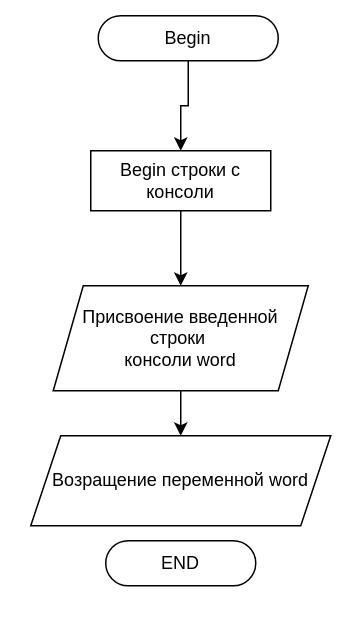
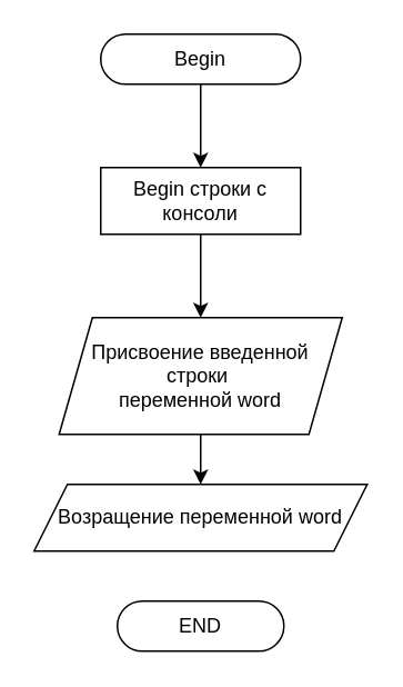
  <mxCell id="0" />
  <mxCell id="1" parent="0" />
  <mxCell id="2" style="edgeStyle=orthogonalEdgeStyle;rounded=0;orthogonalLoop=1;jettySize=auto;html=1;exitX=0.5;exitY=1;exitDx=0;exitDy=0;entryX=0.5;entryY=0;entryDx=0;entryDy=0;" edge="1" parent="1" source="3" target="5"><mxGeometry relative="1" as="geometry" /></mxCell>
- <mxCell id="3" value="Вegin" style="rounded=1;whiteSpace=wrap;html=1;arcSize=50;" vertex="1" parent="1"><mxGeometry x="65" y="10" width="120" height="30" as="geometry" /></mxCell>
+ <mxCell id="3" value="Вegin" style="rounded=1;whiteSpace=wrap;html=1;arcSize=50;" vertex="1" parent="1"><mxGeometry x="60" y="20" width="120" height="30" as="geometry" /></mxCell>
  <mxCell id="4" style="edgeStyle=orthogonalEdgeStyle;rounded=0;orthogonalLoop=1;jettySize=auto;html=1;exitX=0.5;exitY=1;exitDx=0;exitDy=0;entryX=0.5;entryY=0;entryDx=0;entryDy=0;" edge="1" parent="1" source="5" target="7"><mxGeometry relative="1" as="geometry" /></mxCell>
  <mxCell id="5" value="Вegin строки с консоли" style="rounded=0;whiteSpace=wrap;html=1;" vertex="1" parent="1"><mxGeometry x="60" y="100" width="120" height="40" as="geometry" /></mxCell>
  <mxCell id="6" style="edgeStyle=orthogonalEdgeStyle;rounded=0;orthogonalLoop=1;jettySize=auto;html=1;exitX=0.5;exitY=1;exitDx=0;exitDy=0;" edge="1" parent="1" source="7" target="8"><mxGeometry relative="1" as="geometry" /></mxCell>
- <mxCell id="7" value="Присвоение введенной строки&amp;nbsp;&lt;br&gt;консоли word" style="shape=parallelogram;perimeter=parallelogramPerimeter;whiteSpace=wrap;html=1;fixedSize=1;" vertex="1" parent="1"><mxGeometry x="35" y="190" width="170" height="70" as="geometry" /></mxCell>
- <mxCell id="8" value="Возращение переменной word" style="shape=parallelogram;perimeter=parallelogramPerimeter;whiteSpace=wrap;html=1;fixedSize=1;" vertex="1" parent="1"><mxGeometry x="20" y="290" width="200" height="60" as="geometry" /></mxCell>
+ <mxCell id="7" value="Присвоение введенной строки&amp;nbsp;&lt;br&gt;переменной word" style="shape=parallelogram;perimeter=parallelogramPerimeter;whiteSpace=wrap;html=1;fixedSize=1;" vertex="1" parent="1"><mxGeometry x="35" y="190" width="170" height="70" as="geometry" /></mxCell>
+ <mxCell id="8" value="Возращение переменной word" style="shape=parallelogram;perimeter=parallelogramPerimeter;whiteSpace=wrap;html=1;fixedSize=1;" vertex="1" parent="1"><mxGeometry x="20" y="290" width="200" height="40" as="geometry" /></mxCell>
  <mxCell id="9" value="END" style="rounded=1;whiteSpace=wrap;html=1;arcSize=50;" vertex="1" parent="1"><mxGeometry x="70" y="360" width="100" height="30" as="geometry" /></mxCell>
